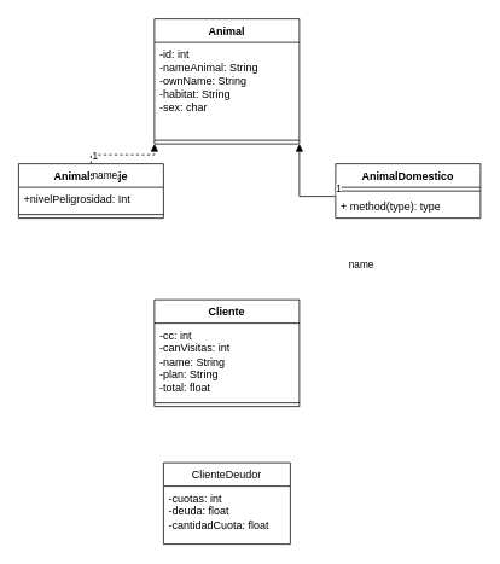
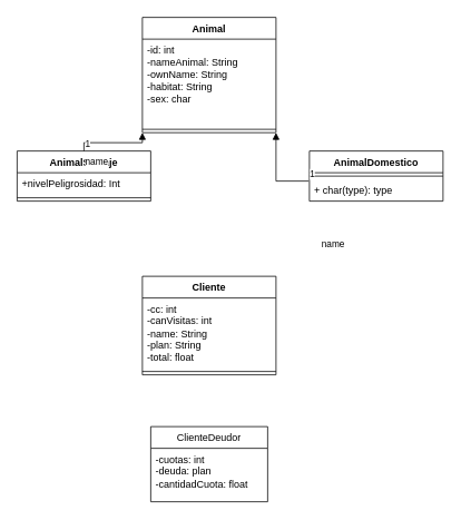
  <mxCell id="0" />
  <mxCell id="1" parent="0" />
  <mxCell id="2" value="Animal" style="swimlane;fontStyle=1;align=center;verticalAlign=top;childLayout=stackLayout;horizontal=1;startSize=26;horizontalStack=0;resizeParent=1;resizeParentMax=0;resizeLast=0;collapsible=1;marginBottom=0;whiteSpace=wrap;html=1;fillColor=none;" parent="1" vertex="1"><mxGeometry x="170" width="160" height="138" as="geometry" y="20" /></mxCell>
  <mxCell id="3" value="&lt;font&gt;-id: int&lt;br&gt;-nameAnimal: String&lt;br&gt;-ownName: String&lt;br&gt;-habitat: String&lt;br&gt;-sex: char&lt;br&gt;&lt;/font&gt;" style="text;strokeColor=none;fillColor=none;align=left;verticalAlign=top;spacingLeft=4;spacingRight=4;overflow=hidden;rotatable=0;points=[[0,0.5],[1,0.5]];portConstraint=eastwest;whiteSpace=wrap;html=1;" parent="2" vertex="1"><mxGeometry y="26" width="160" height="104" as="geometry" /></mxCell>
  <mxCell id="4" value="" style="line;strokeWidth=1;fillColor=none;align=left;verticalAlign=middle;spacingTop=-1;spacingLeft=3;spacingRight=3;rotatable=0;labelPosition=right;points=[];portConstraint=eastwest;strokeColor=inherit;" parent="2" vertex="1"><mxGeometry y="130" width="160" height="8" as="geometry" /></mxCell>
  <mxCell id="5" value="AnimalSalvaje" style="swimlane;fontStyle=1;align=center;verticalAlign=top;childLayout=stackLayout;horizontal=1;startSize=26;horizontalStack=0;resizeParent=1;resizeParentMax=0;resizeLast=0;collapsible=1;marginBottom=0;whiteSpace=wrap;html=1;" parent="1" vertex="1"><mxGeometry x="20" y="180" width="160" height="60" as="geometry" /></mxCell>
  <mxCell id="6" value="+nivelPeligrosidad: Int" style="text;strokeColor=none;fillColor=none;align=left;verticalAlign=top;spacingLeft=4;spacingRight=4;overflow=hidden;rotatable=0;points=[[0,0.5],[1,0.5]];portConstraint=eastwest;whiteSpace=wrap;html=1;" parent="5" vertex="1"><mxGeometry y="26" width="160" height="26" as="geometry" /></mxCell>
  <mxCell id="7" value="" style="line;strokeWidth=1;fillColor=none;align=left;verticalAlign=middle;spacingTop=-1;spacingLeft=3;spacingRight=3;rotatable=0;labelPosition=right;points=[];portConstraint=eastwest;strokeColor=inherit;" parent="5" vertex="1"><mxGeometry y="52" width="160" height="8" as="geometry" /></mxCell>
  <mxCell id="8" value="AnimalDomestico" style="swimlane;fontStyle=1;align=center;verticalAlign=top;childLayout=stackLayout;horizontal=1;startSize=26;horizontalStack=0;resizeParent=1;resizeParentMax=0;resizeLast=0;collapsible=1;marginBottom=0;whiteSpace=wrap;html=1;" parent="1" vertex="1"><mxGeometry x="370" y="180" width="160" height="60" as="geometry" /></mxCell>
  <mxCell id="9" value="" style="line;strokeWidth=1;fillColor=none;align=left;verticalAlign=middle;spacingTop=-1;spacingLeft=3;spacingRight=3;rotatable=0;labelPosition=right;points=[];portConstraint=eastwest;strokeColor=inherit;" parent="8" vertex="1"><mxGeometry y="26" width="160" height="8" as="geometry" /></mxCell>
- <mxCell id="10" value="+ method(type): type" style="text;strokeColor=none;fillColor=none;align=left;verticalAlign=top;spacingLeft=4;spacingRight=4;overflow=hidden;rotatable=0;points=[[0,0.5],[1,0.5]];portConstraint=eastwest;whiteSpace=wrap;html=1;" parent="8" vertex="1"><mxGeometry y="34" width="160" height="26" as="geometry" /></mxCell>
- <mxCell id="11" value="name" style="endArrow=block;endFill=1;html=1;edgeStyle=orthogonalEdgeStyle;align=left;verticalAlign=top;rounded=0;entryX=0;entryY=1;entryDx=0;entryDy=0;exitX=0.5;exitY=0;exitDx=0;exitDy=0;dashed=1;" parent="1" source="5" target="2" edge="1"><mxGeometry x="-1" relative="1" as="geometry"><mxPoint x="150" y="320" as="sourcePoint" /><mxPoint x="166" y="289.066" as="targetPoint" /><Array as="points"><mxPoint x="100" y="170" /><mxPoint x="170" y="170" /></Array></mxGeometry></mxCell>
+ <mxCell id="10" value="+ char(type): type" style="text;strokeColor=none;fillColor=none;align=left;verticalAlign=top;spacingLeft=4;spacingRight=4;overflow=hidden;rotatable=0;points=[[0,0.5],[1,0.5]];portConstraint=eastwest;whiteSpace=wrap;html=1;" parent="8" vertex="1"><mxGeometry y="34" width="160" height="26" as="geometry" /></mxCell>
+ <mxCell id="11" value="name" style="endArrow=block;endFill=1;html=1;edgeStyle=orthogonalEdgeStyle;align=left;verticalAlign=top;rounded=0;entryX=0;entryY=1;entryDx=0;entryDy=0;exitX=0.5;exitY=0;exitDx=0;exitDy=0;" parent="1" source="5" target="2" edge="1"><mxGeometry x="-1" relative="1" as="geometry"><mxPoint x="150" y="320" as="sourcePoint" /><mxPoint x="166" y="289.066" as="targetPoint" /><Array as="points"><mxPoint x="100" y="170" /><mxPoint x="170" y="170" /></Array></mxGeometry></mxCell>
  <mxCell id="12" value="1" style="edgeLabel;resizable=0;html=1;align=left;verticalAlign=bottom;" parent="11" connectable="0" vertex="1"><mxGeometry x="-1" relative="1" as="geometry" /></mxCell>
  <mxCell id="13" value="Cliente" style="swimlane;fontStyle=1;align=center;verticalAlign=top;childLayout=stackLayout;horizontal=1;startSize=26;horizontalStack=0;resizeParent=1;resizeParentMax=0;resizeLast=0;collapsible=1;marginBottom=0;whiteSpace=wrap;html=1;" vertex="1" parent="1"><mxGeometry x="170" y="330" width="160" height="118" as="geometry" /></mxCell>
  <mxCell id="14" value="-cc: int&lt;br&gt;-canVisitas: int&lt;br&gt;-name: String&amp;nbsp;&lt;br&gt;-plan: String&lt;br&gt;-total: float" style="text;strokeColor=none;fillColor=none;align=left;verticalAlign=top;spacingLeft=4;spacingRight=4;overflow=hidden;rotatable=0;points=[[0,0.5],[1,0.5]];portConstraint=eastwest;whiteSpace=wrap;html=1;" vertex="1" parent="13"><mxGeometry y="26" width="160" height="84" as="geometry" /></mxCell>
  <mxCell id="15" value="" style="line;strokeWidth=1;fillColor=none;align=left;verticalAlign=middle;spacingTop=-1;spacingLeft=3;spacingRight=3;rotatable=0;labelPosition=right;points=[];portConstraint=eastwest;strokeColor=inherit;" vertex="1" parent="13"><mxGeometry y="110" width="160" height="8" as="geometry" /></mxCell>
  <mxCell id="16" value="name" style="endArrow=block;endFill=1;html=1;edgeStyle=orthogonalEdgeStyle;align=left;verticalAlign=top;rounded=0;entryX=1;entryY=1;entryDx=0;entryDy=0;exitX=-0.006;exitY=0.077;exitDx=0;exitDy=0;exitPerimeter=0;" edge="1" parent="1" source="10" target="2"><mxGeometry x="-1" y="34" relative="1" as="geometry"><mxPoint x="330" y="200" as="sourcePoint" /><mxPoint x="330" y="190" as="targetPoint" /><Array as="points"><mxPoint x="330" y="216" /></Array><mxPoint x="14" y="28" as="offset" /></mxGeometry></mxCell>
  <mxCell id="17" value="1" style="edgeLabel;resizable=0;html=1;align=left;verticalAlign=bottom;" connectable="0" vertex="1" parent="16"><mxGeometry x="-1" relative="1" as="geometry" /></mxCell>
  <mxCell id="18" value="ClienteDeudor" style="swimlane;fontStyle=0;childLayout=stackLayout;horizontal=1;startSize=26;fillColor=none;horizontalStack=0;resizeParent=1;resizeParentMax=0;resizeLast=0;collapsible=1;marginBottom=0;whiteSpace=wrap;html=1;" vertex="1" parent="1"><mxGeometry x="180" y="510" width="140" height="90" as="geometry" /></mxCell>
- <mxCell id="19" value="-cuotas: int&lt;br&gt;-deuda: float&lt;br&gt;-cantidadCuota: float" style="text;strokeColor=none;fillColor=none;align=left;verticalAlign=top;spacingLeft=4;spacingRight=4;overflow=hidden;rotatable=0;points=[[0,0.5],[1,0.5]];portConstraint=eastwest;whiteSpace=wrap;html=1;" vertex="1" parent="18"><mxGeometry y="26" width="140" height="64" as="geometry" /></mxCell>
+ <mxCell id="19" value="-cuotas: int&lt;br&gt;-deuda: plan&lt;br&gt;-cantidadCuota: float" style="text;strokeColor=none;fillColor=none;align=left;verticalAlign=top;spacingLeft=4;spacingRight=4;overflow=hidden;rotatable=0;points=[[0,0.5],[1,0.5]];portConstraint=eastwest;whiteSpace=wrap;html=1;" vertex="1" parent="18"><mxGeometry y="26" width="140" height="64" as="geometry" /></mxCell>
